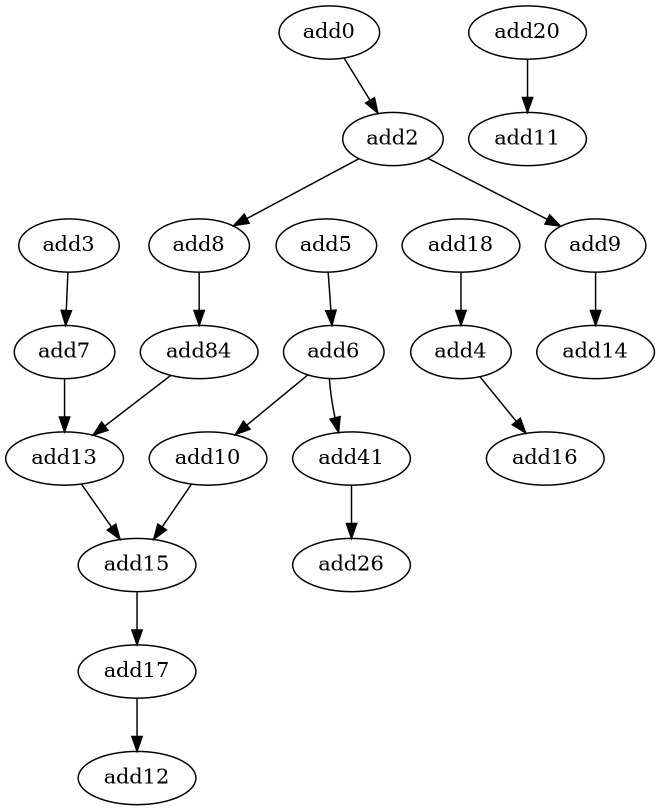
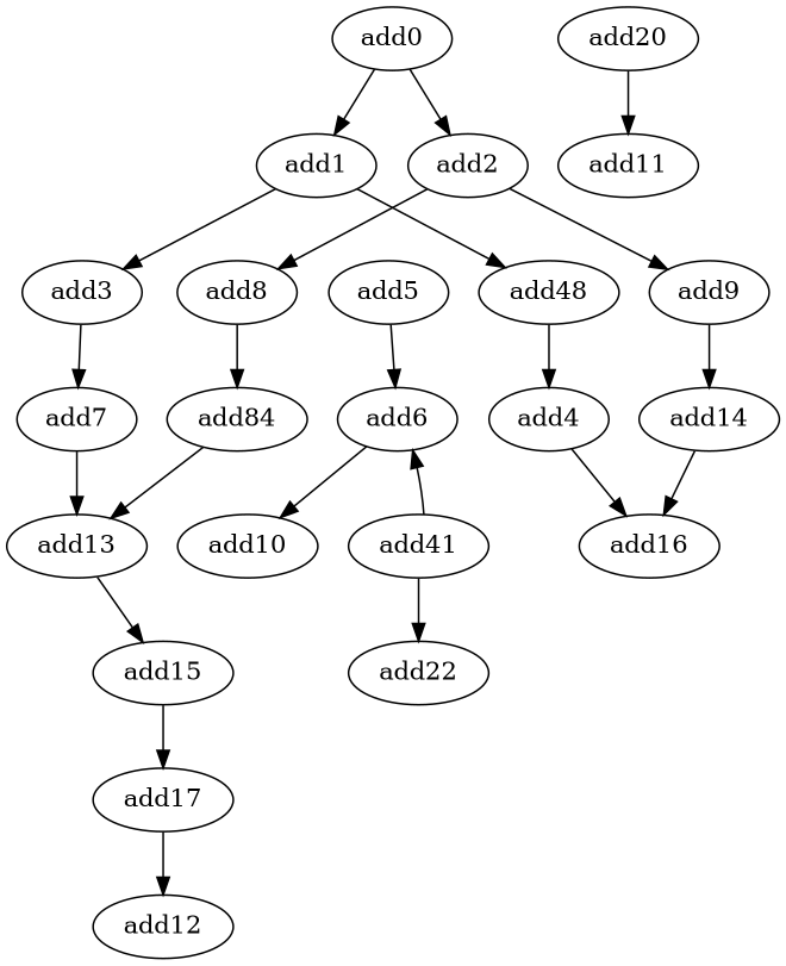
  digraph {
    node [opcode=add]
    add0
+   add1
    add2
    add3
-   add18
+   add18 [label=add48]
    add8
    add9
    add7
    add4
    n10 [label=add84]
    add14
    add13
    add16
    add15
    add5
    add6
    add10
    n18 [label=add41]
-   add22 [label=add26]
+   add22
    add17
    add12
    add20
    add11
+   add0 -> add1
    add0 -> add2
+   add1 -> add3
+   add1 -> add18
    add2 -> add8
    add2 -> add9
    add3 -> add7
    add18 -> add4
    add8 -> n10
    add9 -> add14
    add7 -> add13
    add4 -> add16
    n10 -> add13
+   add14 -> add16
    add13 -> add15
    add15 -> add17
    add5 -> add6
    add6 -> add10
-   add6 -> n18
-   add10 -> add15
+   n18 -> add6
    n18 -> add22
    add17 -> add12
    add20 -> add11
  }
